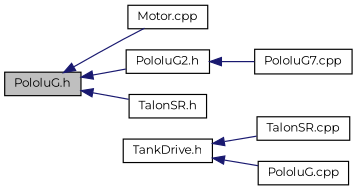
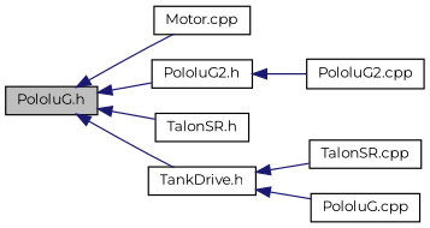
  digraph {
    fontname=Montserrat
    rankdir=LR
    node [color=black fillcolor=white fontname=Montserrat fontsize=10 shape=record style=filled]
    edge [color=midnightblue dir=back fontname=Montserrat fontsize=10 labelfontname=Helvetica labelfontsize=10 style=solid]
    n1 [fillcolor=grey75 fontcolor=black height=0.2 label="PololuG.h" width=0.4]
    n2 [height=0.2 label="Motor.cpp" width=0.4]
    n3 [height=0.2 label="PololuG2.h" width=0.4]
    n4 [height=0.2 label="TalonSR.h" width=0.4]
    n5 [height=0.2 label="TankDrive.h" width=0.4]
-   n6 [height=0.2 label="PololuG7.cpp" width=0.4]
+   n6 [height=0.2 label="PololuG2.cpp" width=0.4]
    n7 [height=0.2 label="TalonSR.cpp" width=0.4]
    n8 [height=0.2 label="PololuG.cpp" width=0.4]
    n1 -> n2
    n1 -> n3
    n1 -> n4
+   n1 -> n5
    n3 -> n6
    n5 -> n7
    n5 -> n8
  }
